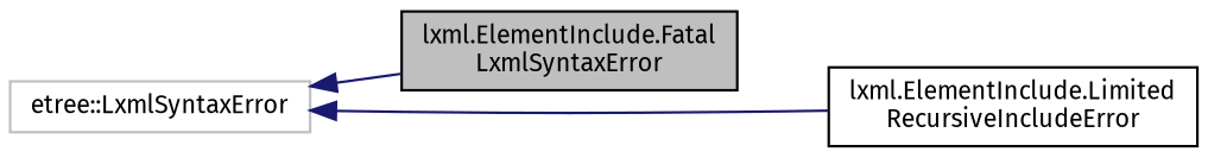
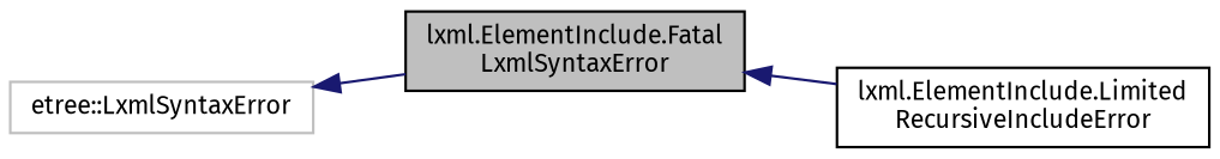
  digraph {
    fontname="Fira Sans"
    rankdir=LR
    node [color=black fillcolor=white fontname="Fira Sans" fontsize=10 shape=record style=filled]
    edge [color=midnightblue dir=back fontname="Fira Sans" fontsize=10 labelfontname=Helvetica labelfontsize=10 style=solid]
    n1 [fillcolor=grey75 fontcolor=black height=0.2 label="lxml.ElementInclude.Fatal\lLxmlSyntaxError" width=0.4]
    n2 [height=0.2 label="lxml.ElementInclude.Limited\lRecursiveIncludeError" width=0.4]
    n3 [color=grey75 height=0.2 label="etree::LxmlSyntaxError" width=0.4]
-   n3 -> n2
+   n1 -> n2
    n3 -> n1
  }
